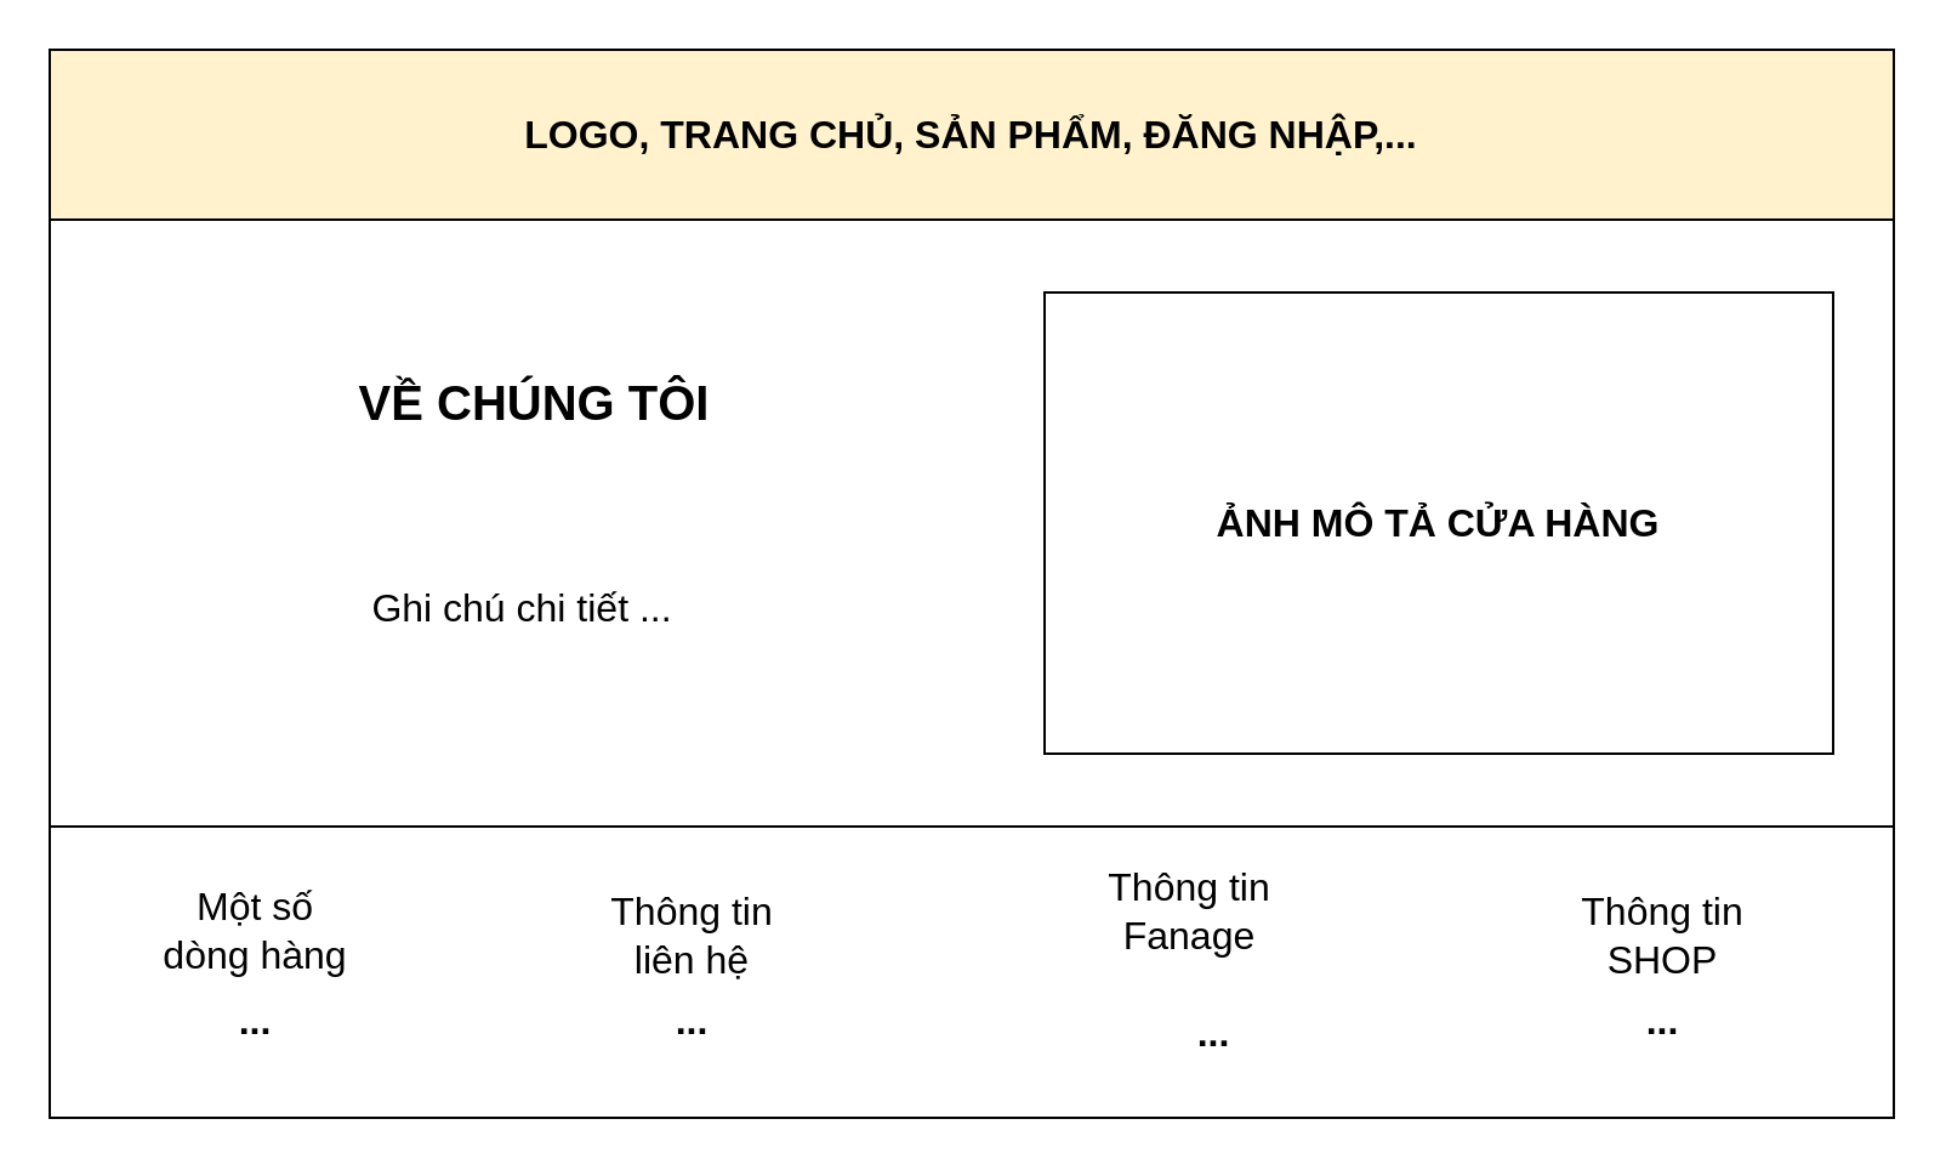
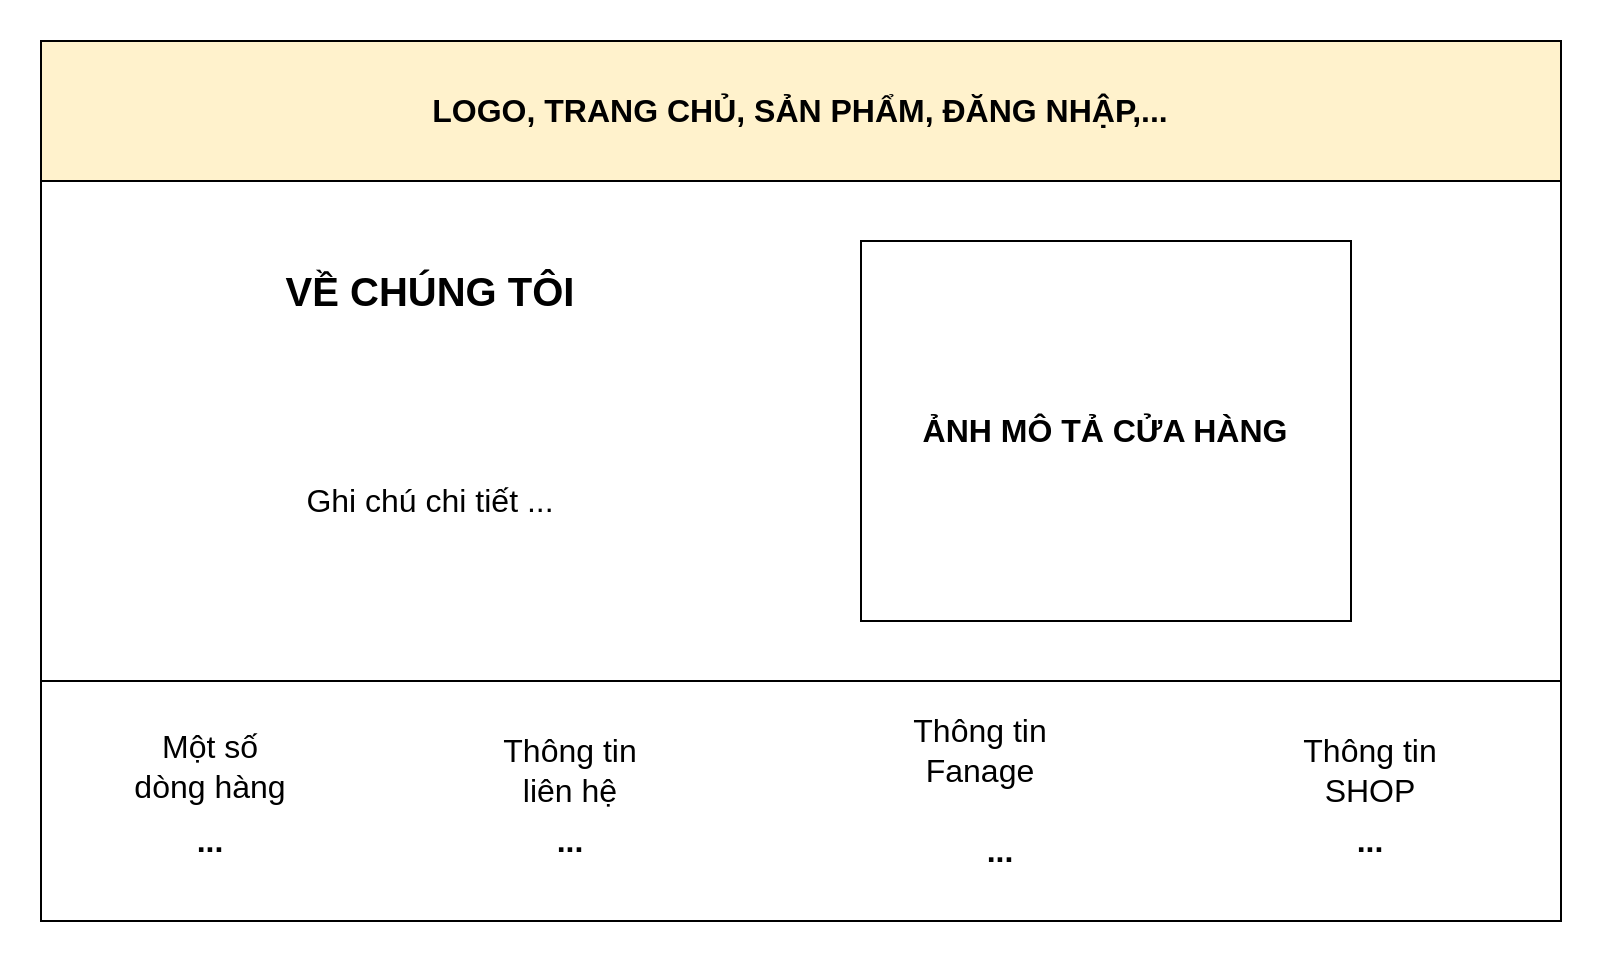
  <mxCell id="0" />
  <mxCell id="1" parent="0" />
  <mxCell id="2" value="" style="rounded=0;whiteSpace=wrap;html=1;" parent="1" vertex="1"><mxGeometry x="20" y="20" width="760" height="440" as="geometry" /></mxCell>
  <mxCell id="3" value="LOGO, TRANG CHỦ, SẢN PHẨM, ĐĂNG NHẬP,..." style="rounded=0;whiteSpace=wrap;html=1;fontSize=16;fontStyle=1;fillColor=#fff2cc;" parent="1" vertex="1"><mxGeometry x="20" y="20" width="760" height="70" as="geometry" /></mxCell>
  <mxCell id="4" value="" style="rounded=0;whiteSpace=wrap;html=1;fontSize=16;" parent="1" vertex="1"><mxGeometry x="20" y="340" width="760" height="120" as="geometry" /></mxCell>
- <mxCell id="5" value="ẢNH MÔ TẢ CỬA HÀNG" style="rounded=0;whiteSpace=wrap;html=1;fontSize=16;fontStyle=1" vertex="1" parent="1"><mxGeometry x="430" y="120" width="325" height="190" as="geometry" /></mxCell>
- <mxCell id="6" value="VỀ CHÚNG TÔI" style="text;html=1;strokeColor=none;fillColor=none;align=center;verticalAlign=middle;whiteSpace=wrap;rounded=0;fontSize=20;fontStyle=1" vertex="1" parent="1"><mxGeometry x="125" y="150" width="190" height="30" as="geometry" /></mxCell>
+ <mxCell id="5" value="ẢNH MÔ TẢ CỬA HÀNG" style="rounded=0;whiteSpace=wrap;html=1;fontSize=16;fontStyle=1" vertex="1" parent="1"><mxGeometry x="430" y="120" width="245" height="190" as="geometry" /></mxCell>
+ <mxCell id="6" value="VỀ CHÚNG TÔI" style="text;html=1;strokeColor=none;fillColor=none;align=center;verticalAlign=middle;whiteSpace=wrap;rounded=0;fontSize=20;fontStyle=1" vertex="1" parent="1"><mxGeometry x="120" y="130" width="190" height="30" as="geometry" /></mxCell>
  <mxCell id="7" value="Ghi chú chi tiết ..." style="text;html=1;strokeColor=none;fillColor=none;align=center;verticalAlign=middle;whiteSpace=wrap;rounded=0;fontSize=16;" vertex="1" parent="1"><mxGeometry x="140" y="215" width="150" height="70" as="geometry" /></mxCell>
  <mxCell id="8" value="Một số dòng hàng" style="text;html=1;strokeColor=none;fillColor=none;align=center;verticalAlign=middle;whiteSpace=wrap;rounded=0;fontSize=16;" vertex="1" parent="1"><mxGeometry x="60" y="360" width="90" height="45" as="geometry" /></mxCell>
  <mxCell id="9" value="Thông tin liên hệ" style="text;html=1;strokeColor=none;fillColor=none;align=center;verticalAlign=middle;whiteSpace=wrap;rounded=0;fontSize=16;" vertex="1" parent="1"><mxGeometry x="240" y="360" width="90" height="50" as="geometry" /></mxCell>
  <mxCell id="10" value="Thông tin Fanage" style="text;html=1;strokeColor=none;fillColor=none;align=center;verticalAlign=middle;whiteSpace=wrap;rounded=0;fontSize=16;" vertex="1" parent="1"><mxGeometry x="450" y="350" width="80" height="50" as="geometry" /></mxCell>
  <mxCell id="11" value="Thông tin SHOP" style="text;html=1;strokeColor=none;fillColor=none;align=center;verticalAlign=middle;whiteSpace=wrap;rounded=0;fontSize=16;" vertex="1" parent="1"><mxGeometry x="630" y="360" width="110" height="50" as="geometry" /></mxCell>
  <mxCell id="12" value="..." style="text;html=1;strokeColor=none;fillColor=none;align=center;verticalAlign=middle;whiteSpace=wrap;rounded=0;fontSize=16;fontStyle=1" vertex="1" parent="1"><mxGeometry x="75" y="405" width="60" height="30" as="geometry" /></mxCell>
  <mxCell id="13" value="..." style="text;html=1;strokeColor=none;fillColor=none;align=center;verticalAlign=middle;whiteSpace=wrap;rounded=0;fontSize=16;fontStyle=1" vertex="1" parent="1"><mxGeometry x="255" y="405" width="60" height="30" as="geometry" /></mxCell>
  <mxCell id="14" value="..." style="text;html=1;strokeColor=none;fillColor=none;align=center;verticalAlign=middle;whiteSpace=wrap;rounded=0;fontSize=16;fontStyle=1" vertex="1" parent="1"><mxGeometry x="470" y="410" width="60" height="30" as="geometry" /></mxCell>
  <mxCell id="15" value="..." style="text;html=1;strokeColor=none;fillColor=none;align=center;verticalAlign=middle;whiteSpace=wrap;rounded=0;fontSize=16;fontStyle=1" vertex="1" parent="1"><mxGeometry x="655" y="405" width="60" height="30" as="geometry" /></mxCell>
